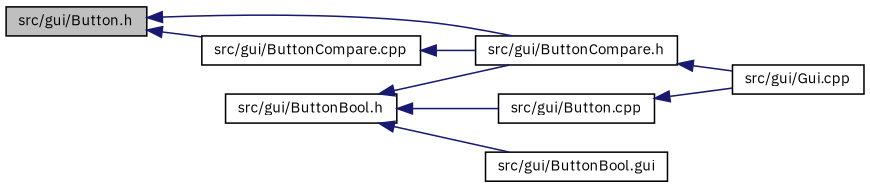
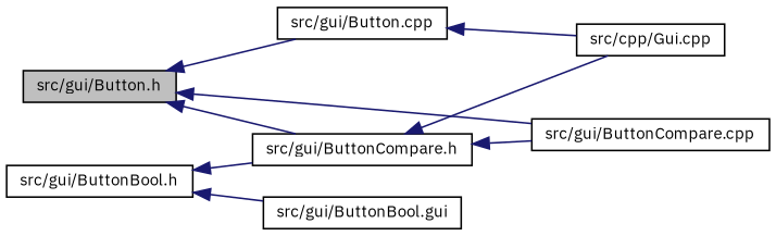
  digraph {
    fontname="IBM Plex Sans"
    rankdir=LR
    node [color=black fillcolor=white fontname="IBM Plex Sans" fontsize=10 shape=record style=filled]
    edge [color=midnightblue dir=back fontname="IBM Plex Sans" fontsize=10 labelfontname=Helvetica labelfontsize=10 style=solid]
    n1 [fillcolor=grey75 fontcolor=black height=0.2 label="src/gui/Button.h" width=0.4]
    n2 [height=0.2 label="src/gui/Button.cpp" width=0.4]
    n3 [height=0.2 label="src/gui/ButtonCompare.h" width=0.4]
    n4 [height=0.2 label="src/gui/ButtonCompare.cpp" width=0.4]
-   n5 [height=0.2 label="src/gui/Gui.cpp" width=0.4]
+   n5 [height=0.2 label="src/cpp/Gui.cpp" width=0.4]
    n6 [height=0.2 label="src/gui/ButtonBool.h" width=0.4]
    n7 [height=0.2 label="src/gui/ButtonBool.gui" width=0.4]
-   n6 -> n2
+   n1 -> n2
    n1 -> n3
    n1 -> n4
    n2 -> n5
-   n4 -> n3
+   n3 -> n4
    n3 -> n5
    n6 -> n3
    n6 -> n7
  }
